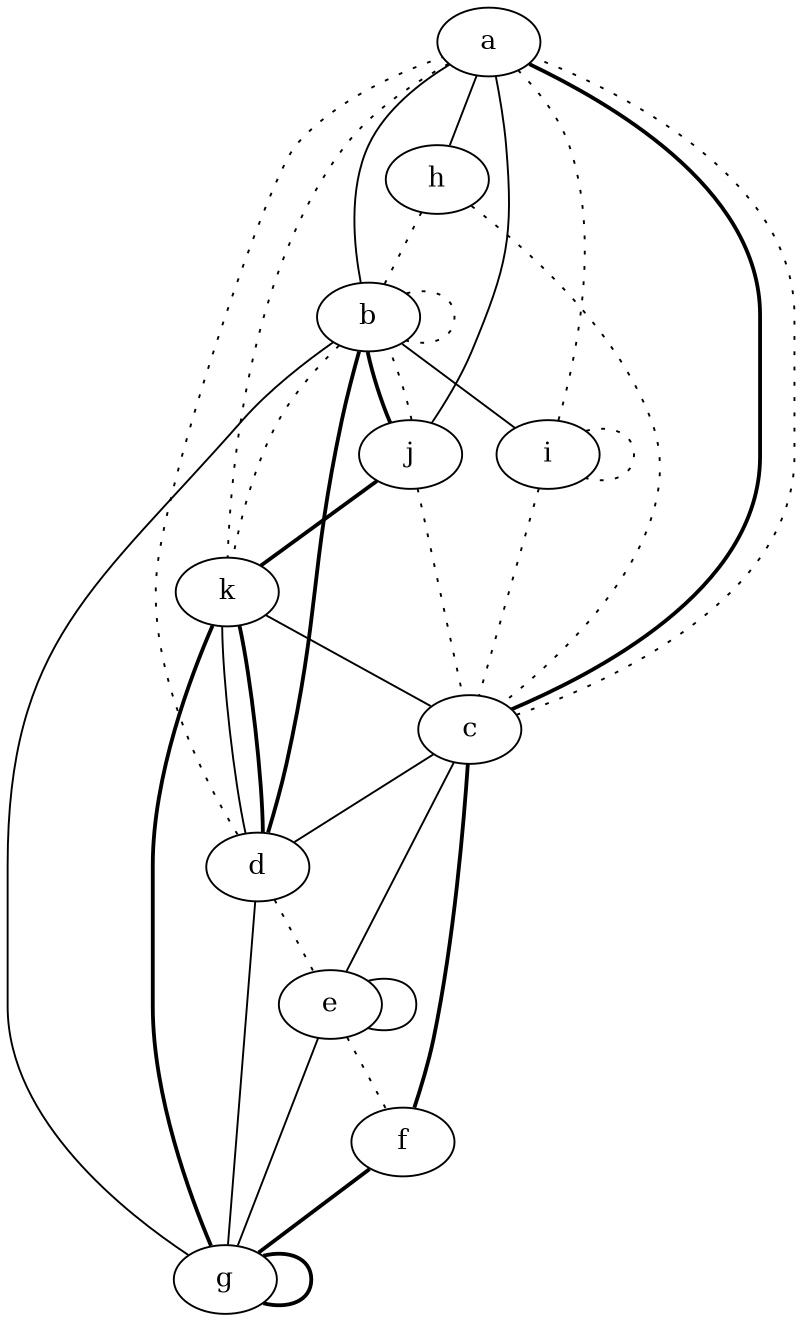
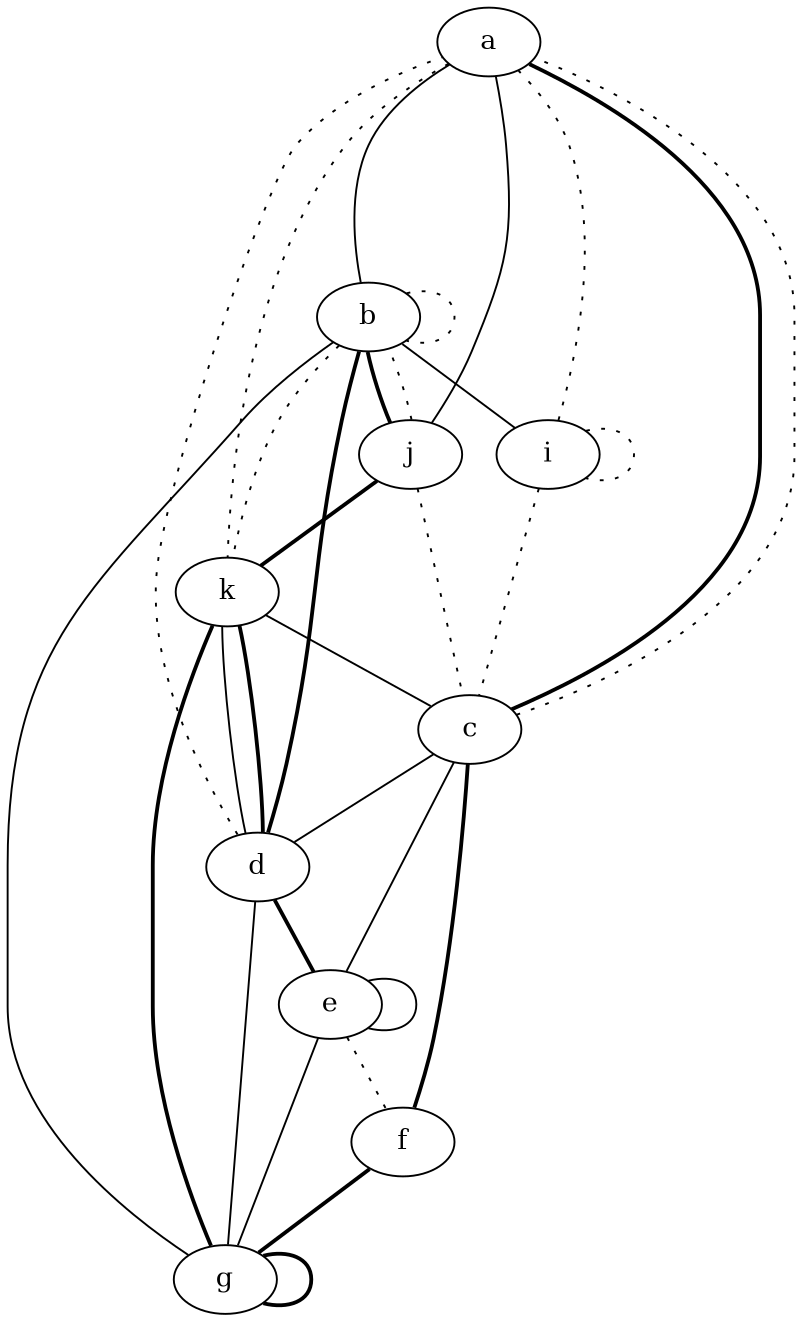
  graph {
    edge [style=dotted]
    n1 [label=a]
    n2 [label=b]
    n3 [label=c]
-   n4 [label=h]
    n5 [label=k]
    n6 [label=j]
    n7 [label=i]
    n8 [label=d]
    n9 [label=g]
    n10 [label=e]
    n11 [label=f]
    n1 -- n2 [style=solid]
    n1 -- n3 [style=bold]
-   n1 -- n4 [style=solid]
    n1 -- n5
    n2 -- n2
    n2 -- n5
    n2 -- n6 [style=bold]
    n2 -- n7 [style=solid]
    n3 -- n1
    n3 -- n8 [style=solid]
-   n4 -- n2
-   n4 -- n3
    n5 -- n3 [style=solid]
    n5 -- n8 [style=solid]
    n5 -- n9 [style=bold]
    n6 -- n1 [style=solid]
    n6 -- n2
    n6 -- n3
    n6 -- n5 [style=bold]
    n7 -- n1
    n7 -- n3
    n7 -- n7
    n8 -- n1
    n8 -- n2 [style=bold]
    n8 -- n5 [style=bold]
-   n8 -- n10
+   n8 -- n10 [style=bold]
    n9 -- n2 [style=solid]
    n9 -- n8 [style=solid]
    n9 -- n9 [style=bold]
    n9 -- n10 [style=solid]
    n10 -- n3 [style=solid]
    n10 -- n10 [style=solid]
    n10 -- n11
    n11 -- n3 [style=bold]
    n11 -- n9 [style=bold]
  }
